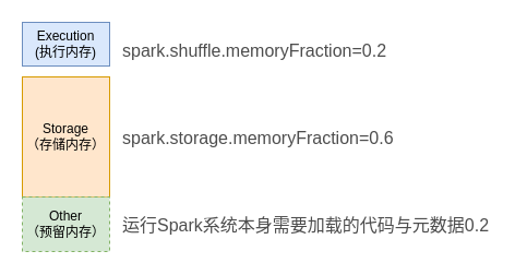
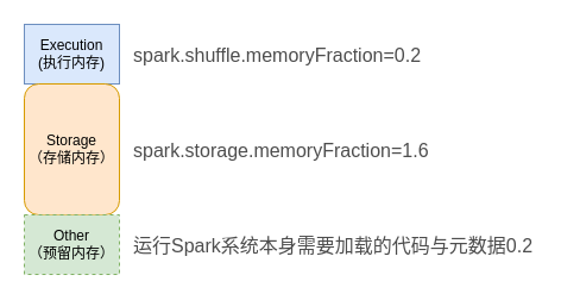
  <mxCell id="0" />
  <mxCell id="1" parent="0" />
- <mxCell id="2" value="Execution&lt;br&gt;(执行内存)" style="rounded=0;whiteSpace=wrap;html=1;fillColor=#dae8fc;strokeColor=#6c8ebf;" vertex="1" parent="1"><mxGeometry x="20" y="20" width="80" height="40" as="geometry" /></mxCell>
- <mxCell id="3" value="Storage&lt;br&gt;（存储内存）" style="rounded=0;whiteSpace=wrap;html=1;fillColor=#ffe6cc;strokeColor=#d79b00;" vertex="1" parent="1"><mxGeometry x="20" y="70" width="80" height="110" as="geometry" /></mxCell>
+ <mxCell id="2" value="Execution&lt;br&gt;(执行内存)" style="rounded=0;whiteSpace=wrap;html=1;fillColor=#dae8fc;strokeColor=#6c8ebf;" vertex="1" parent="1"><mxGeometry x="20" y="20" width="80" height="50" as="geometry" /></mxCell>
+ <mxCell id="3" value="Storage&lt;br&gt;（存储内存）" style="whiteSpace=wrap;html=1;fillColor=#ffe6cc;strokeColor=#d79b00;rounded=1;" vertex="1" parent="1"><mxGeometry x="20" y="70" width="80" height="110" as="geometry" /></mxCell>
  <mxCell id="4" value="Other&lt;br&gt;（预留内存）" style="rounded=0;whiteSpace=wrap;html=1;fillColor=#d5e8d4;strokeColor=#82b366;dashed=1;" vertex="1" parent="1"><mxGeometry x="20" y="180" width="80" height="50" as="geometry" /></mxCell>
  <mxCell id="5" value="&lt;span style=&quot;color: rgb(77 , 77 , 77) ; font-size: 16px ; font-style: normal ; font-weight: 400 ; letter-spacing: normal ; text-indent: 0px ; text-transform: none ; word-spacing: 0px ; background-color: rgb(255 , 255 , 255) ; display: inline ; float: none&quot;&gt;spark.shuffle.memoryFraction=0.2&lt;/span&gt;" style="text;whiteSpace=wrap;html=1;" vertex="1" parent="1"><mxGeometry x="110" y="30" width="240" height="30" as="geometry" /></mxCell>
- <mxCell id="6" value="&lt;span style=&quot;color: rgb(77 , 77 , 77) ; font-size: 16px ; font-style: normal ; font-weight: 400 ; letter-spacing: normal ; text-indent: 0px ; text-transform: none ; word-spacing: 0px ; background-color: rgb(255 , 255 , 255) ; display: inline ; float: none&quot;&gt;spark.storage.memoryFraction=0.6&lt;/span&gt;" style="text;whiteSpace=wrap;html=1;" vertex="1" parent="1"><mxGeometry x="110" y="110" width="240" height="30" as="geometry" /></mxCell>
+ <mxCell id="6" value="&lt;span style=&quot;color: rgb(77 , 77 , 77) ; font-size: 16px ; font-style: normal ; font-weight: 400 ; letter-spacing: normal ; text-indent: 0px ; text-transform: none ; word-spacing: 0px ; background-color: rgb(255 , 255 , 255) ; display: inline ; float: none&quot;&gt;spark.storage.memoryFraction=1.6&lt;/span&gt;" style="text;whiteSpace=wrap;html=1;" vertex="1" parent="1"><mxGeometry x="110" y="110" width="240" height="30" as="geometry" /></mxCell>
  <mxCell id="7" value="&lt;span style=&quot;color: rgb(77 , 77 , 77) ; font-size: 16px ; font-style: normal ; font-weight: 400 ; letter-spacing: normal ; text-indent: 0px ; text-transform: none ; word-spacing: 0px ; background-color: rgb(255 , 255 , 255) ; display: inline ; float: none&quot;&gt;运行Spark系统本身需要加载的代码与元数据0.2&lt;/span&gt;" style="text;whiteSpace=wrap;html=1;" vertex="1" parent="1"><mxGeometry x="110" y="190" width="340" height="30" as="geometry" /></mxCell>
